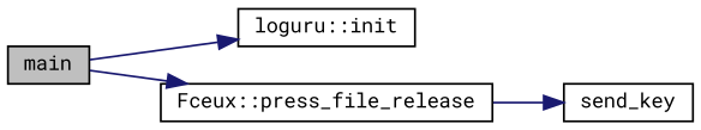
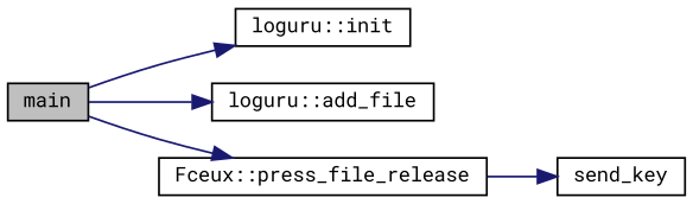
  digraph {
    fontname="Roboto Mono"
    rankdir=LR
    node [color=black fillcolor=white fontname="Roboto Mono" fontsize=10 shape=record style=filled]
    edge [color=midnightblue fontname="Roboto Mono" fontsize=10 labelfontname=Helvetica labelfontsize=10 style=solid]
    n1 [fillcolor=grey75 fontcolor=black height=0.2 label=main width=0.4]
    n2 [height=0.2 label="loguru::init" width=0.4]
+   n3 [height=0.2 label="loguru::add_file" width=0.4]
    n4 [height=0.2 label="Fceux::press_file_release" width=0.4]
    n5 [height=0.2 label=send_key width=0.4]
    n1 -> n2
+   n1 -> n3
    n1 -> n4
    n4 -> n5
  }
